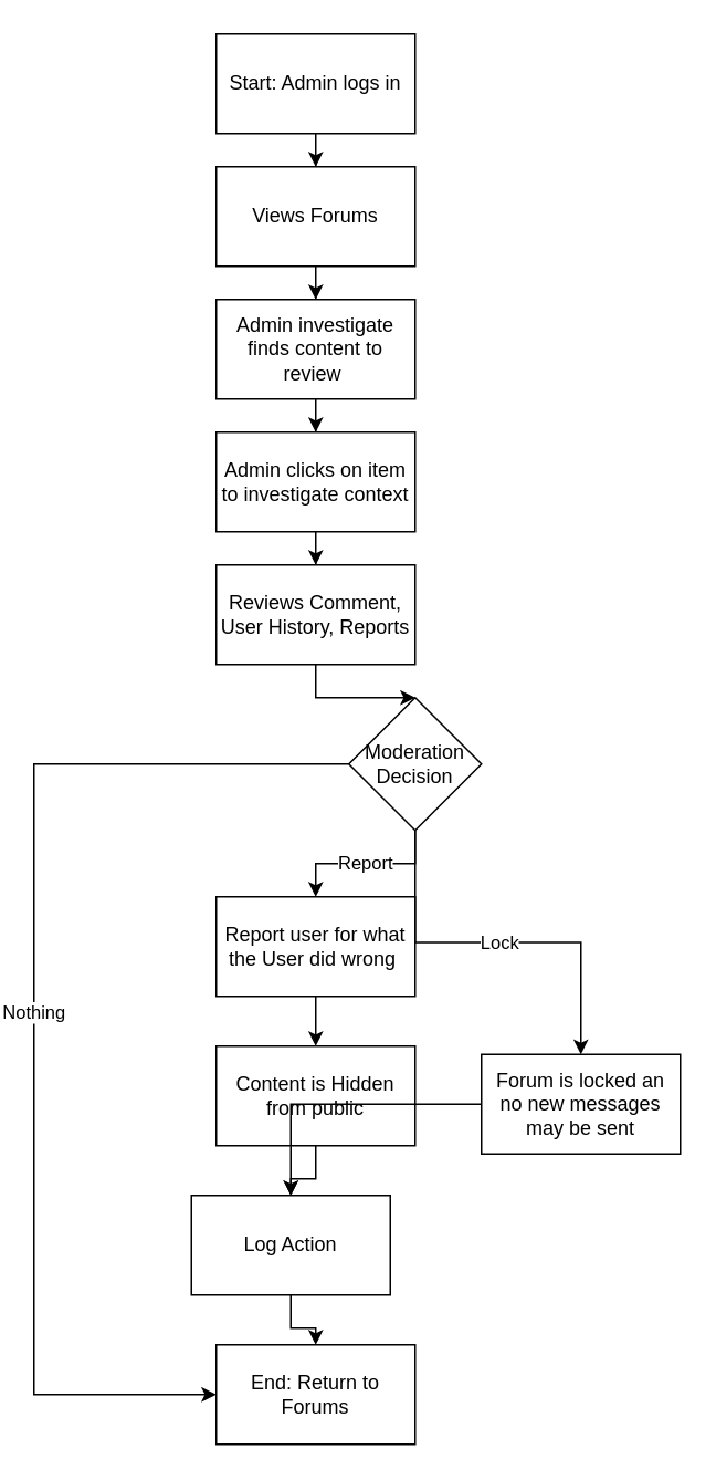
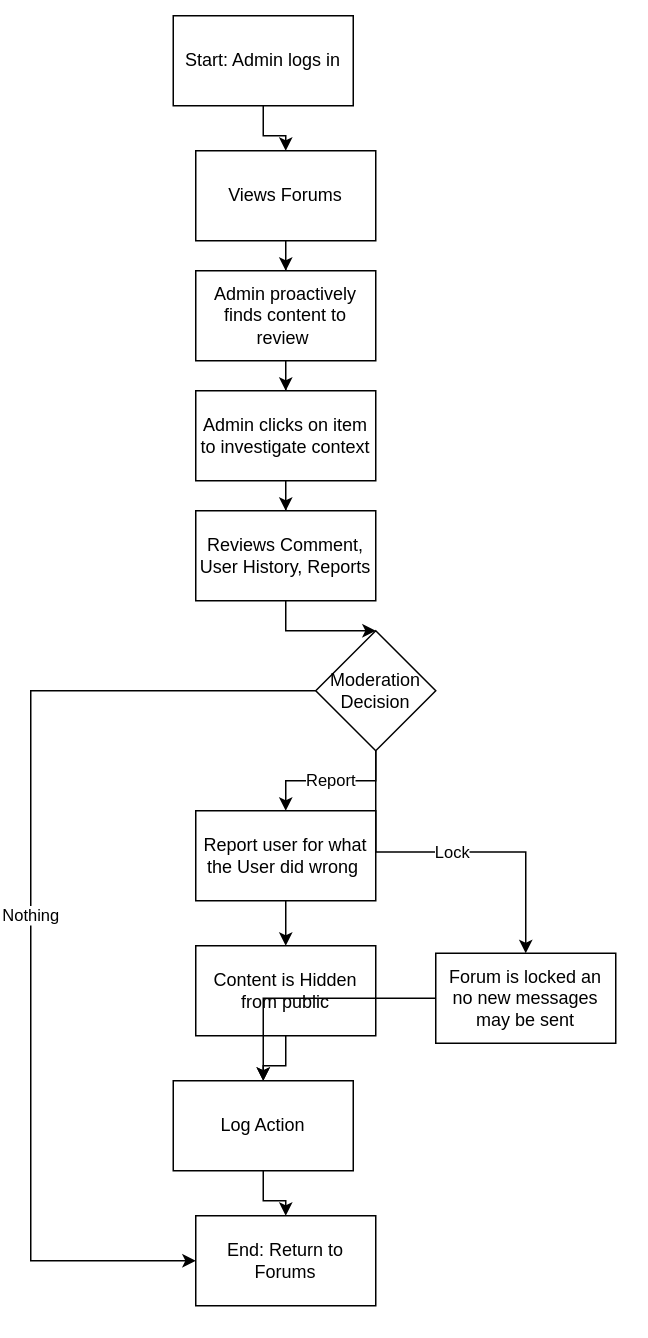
  <mxCell id="0" />
  <mxCell id="1" parent="0" />
  <mxCell id="2" value="" style="edgeStyle=orthogonalEdgeStyle;rounded=0;orthogonalLoop=1;jettySize=auto;html=1;" edge="1" parent="1" source="3" target="5"><mxGeometry relative="1" as="geometry" /></mxCell>
- <mxCell id="3" value="Start: Admin logs in" style="rounded=0;whiteSpace=wrap;html=1;" vertex="1" parent="1"><mxGeometry x="130" y="20" width="120" height="60" as="geometry" /></mxCell>
+ <mxCell id="3" value="Start: Admin logs in" style="rounded=0;whiteSpace=wrap;html=1;" vertex="1" parent="1"><mxGeometry x="115" y="10" width="120" height="60" as="geometry" /></mxCell>
  <mxCell id="4" value="" style="edgeStyle=orthogonalEdgeStyle;rounded=0;orthogonalLoop=1;jettySize=auto;html=1;" edge="1" parent="1" source="5" target="7"><mxGeometry relative="1" as="geometry" /></mxCell>
  <mxCell id="5" value="Views Forums" style="whiteSpace=wrap;html=1;rounded=0;" vertex="1" parent="1"><mxGeometry x="130" y="100" width="120" height="60" as="geometry" /></mxCell>
  <mxCell id="6" value="" style="edgeStyle=orthogonalEdgeStyle;rounded=0;orthogonalLoop=1;jettySize=auto;html=1;" edge="1" parent="1" source="7" target="9"><mxGeometry relative="1" as="geometry" /></mxCell>
- <mxCell id="7" value="Admin investigate finds content to review&amp;nbsp;" style="whiteSpace=wrap;html=1;rounded=0;" vertex="1" parent="1"><mxGeometry x="130" y="180" width="120" height="60" as="geometry" /></mxCell>
+ <mxCell id="7" value="Admin proactively finds content to review&amp;nbsp;" style="whiteSpace=wrap;html=1;rounded=0;" vertex="1" parent="1"><mxGeometry x="130" y="180" width="120" height="60" as="geometry" /></mxCell>
  <mxCell id="8" value="" style="edgeStyle=orthogonalEdgeStyle;rounded=0;orthogonalLoop=1;jettySize=auto;html=1;" edge="1" parent="1" source="9" target="11"><mxGeometry relative="1" as="geometry" /></mxCell>
  <mxCell id="9" value="Admin clicks on item to investigate context" style="whiteSpace=wrap;html=1;rounded=0;" vertex="1" parent="1"><mxGeometry x="130" y="260" width="120" height="60" as="geometry" /></mxCell>
  <mxCell id="10" value="" style="edgeStyle=orthogonalEdgeStyle;rounded=0;orthogonalLoop=1;jettySize=auto;html=1;" edge="1" parent="1" source="11" target="14"><mxGeometry relative="1" as="geometry" /></mxCell>
  <mxCell id="11" value="Reviews Comment, User History, Reports" style="whiteSpace=wrap;html=1;rounded=0;" vertex="1" parent="1"><mxGeometry x="130" y="340" width="120" height="60" as="geometry" /></mxCell>
  <mxCell id="12" value="Report" style="edgeStyle=orthogonalEdgeStyle;rounded=0;orthogonalLoop=1;jettySize=auto;html=1;" edge="1" parent="1" source="14" target="16"><mxGeometry relative="1" as="geometry" /></mxCell>
  <mxCell id="13" value="Lock" style="edgeStyle=orthogonalEdgeStyle;rounded=0;orthogonalLoop=1;jettySize=auto;html=1;" edge="1" parent="1" source="14" target="23"><mxGeometry relative="1" as="geometry" /></mxCell>
  <mxCell id="14" value="Moderation Decision" style="rhombus;whiteSpace=wrap;html=1;rounded=0;" vertex="1" parent="1"><mxGeometry x="210" y="420" width="80" height="80" as="geometry" /></mxCell>
  <mxCell id="15" value="" style="edgeStyle=orthogonalEdgeStyle;rounded=0;orthogonalLoop=1;jettySize=auto;html=1;" edge="1" parent="1" source="16" target="18"><mxGeometry relative="1" as="geometry" /></mxCell>
  <mxCell id="16" value="Report user for what the User did wrong&amp;nbsp;" style="whiteSpace=wrap;html=1;rounded=0;" vertex="1" parent="1"><mxGeometry x="130" y="540" width="120" height="60" as="geometry" /></mxCell>
  <mxCell id="17" value="" style="edgeStyle=orthogonalEdgeStyle;rounded=0;orthogonalLoop=1;jettySize=auto;html=1;" edge="1" parent="1" source="18" target="20"><mxGeometry relative="1" as="geometry" /></mxCell>
  <mxCell id="18" value="Content is Hidden from public" style="whiteSpace=wrap;html=1;rounded=0;" vertex="1" parent="1"><mxGeometry x="130" y="630" width="120" height="60" as="geometry" /></mxCell>
  <mxCell id="19" value="" style="edgeStyle=orthogonalEdgeStyle;rounded=0;orthogonalLoop=1;jettySize=auto;html=1;" edge="1" parent="1" source="20" target="21"><mxGeometry relative="1" as="geometry" /></mxCell>
  <mxCell id="20" value="Log Action" style="whiteSpace=wrap;html=1;rounded=0;" vertex="1" parent="1"><mxGeometry x="115" y="720" width="120" height="60" as="geometry" /></mxCell>
  <mxCell id="21" value="End: Return to Forums" style="whiteSpace=wrap;html=1;rounded=0;" vertex="1" parent="1"><mxGeometry x="130" y="810" width="120" height="60" as="geometry" /></mxCell>
  <mxCell id="22" value="" style="edgeStyle=orthogonalEdgeStyle;rounded=0;orthogonalLoop=1;jettySize=auto;html=1;" edge="1" parent="1" source="23" target="20"><mxGeometry relative="1" as="geometry" /></mxCell>
  <mxCell id="23" value="Forum is locked an no new messages may be sent" style="whiteSpace=wrap;html=1;rounded=0;" vertex="1" parent="1"><mxGeometry x="290" y="635" width="120" height="60" as="geometry" /></mxCell>
  <mxCell id="24" value="Nothing" style="endArrow=classic;html=1;rounded=0;exitX=0;exitY=0.5;exitDx=0;exitDy=0;entryX=0;entryY=0.5;entryDx=0;entryDy=0;" edge="1" parent="1" source="14" target="21"><mxGeometry width="50" height="50" relative="1" as="geometry"><mxPoint x="200" y="690" as="sourcePoint" /><mxPoint x="250" y="640" as="targetPoint" /><Array as="points"><mxPoint x="20" y="460" /><mxPoint x="20" y="840" /></Array></mxGeometry></mxCell>
